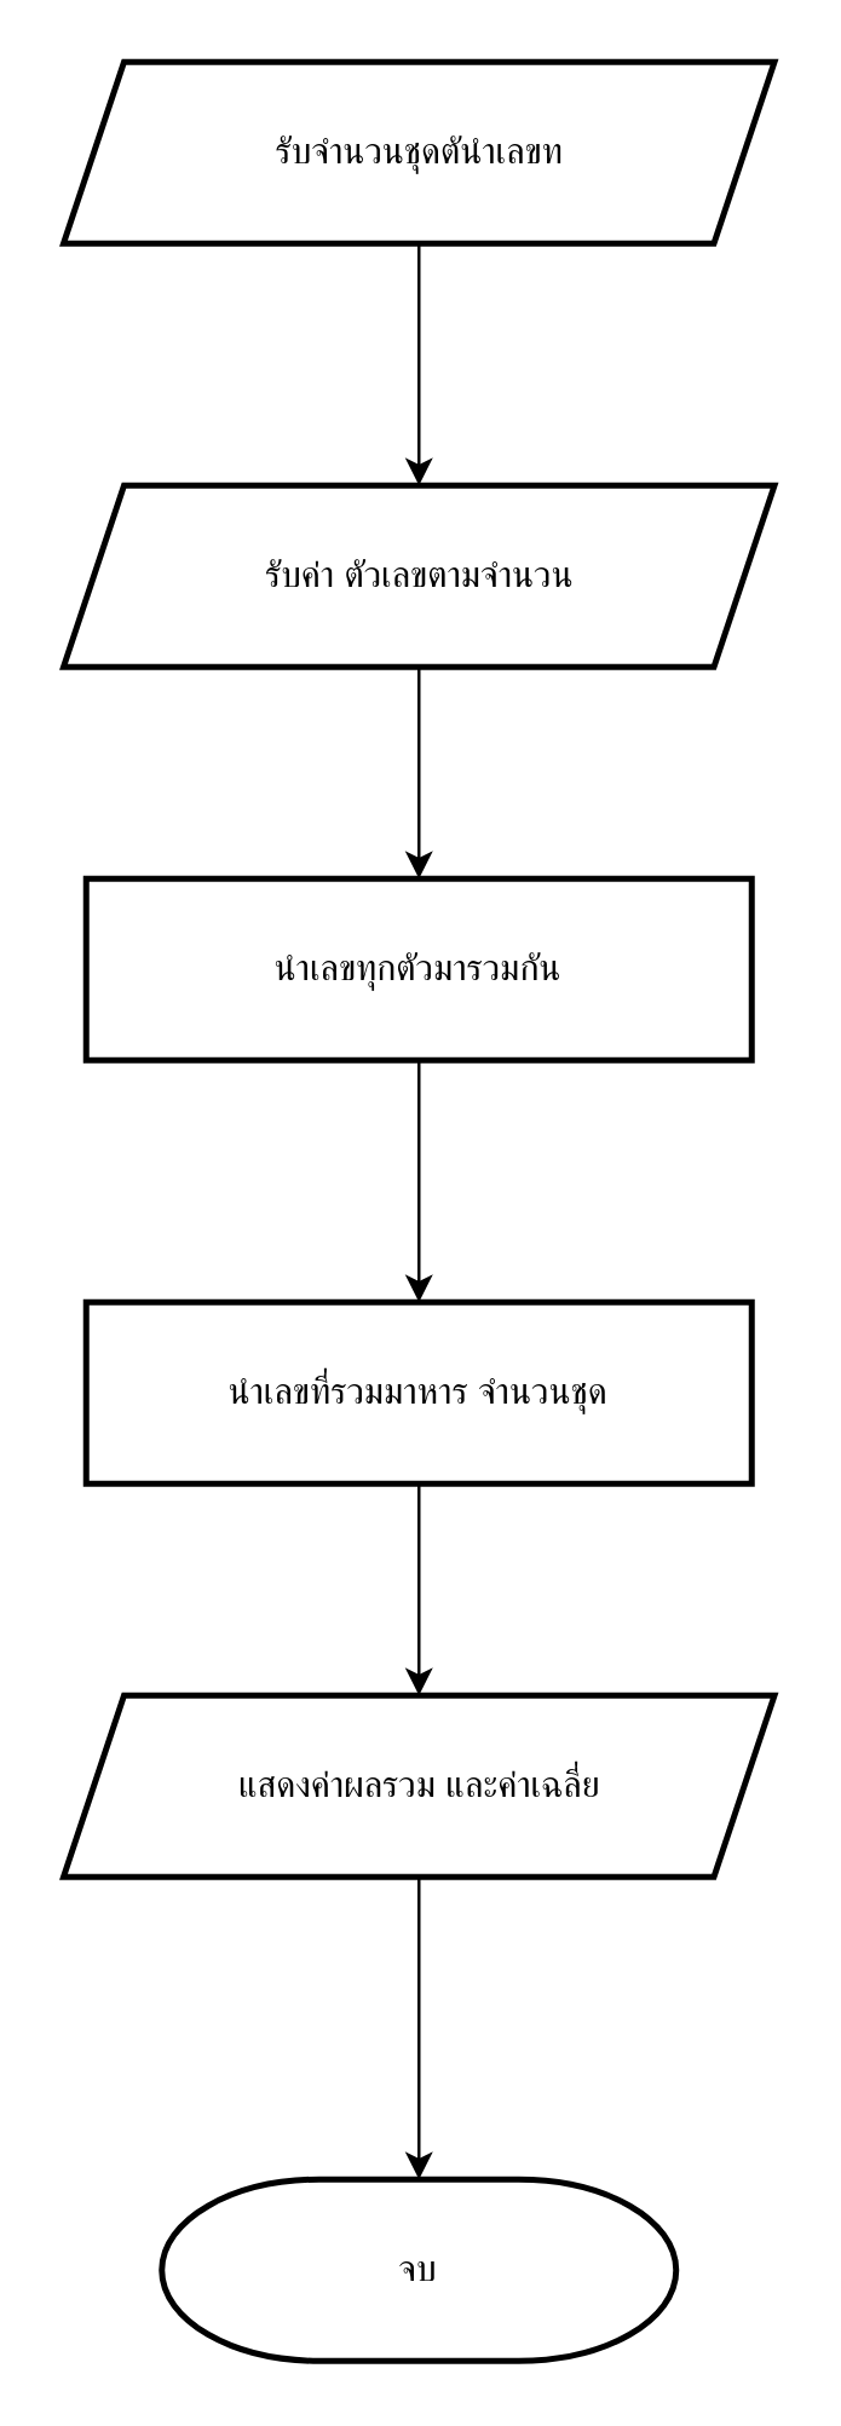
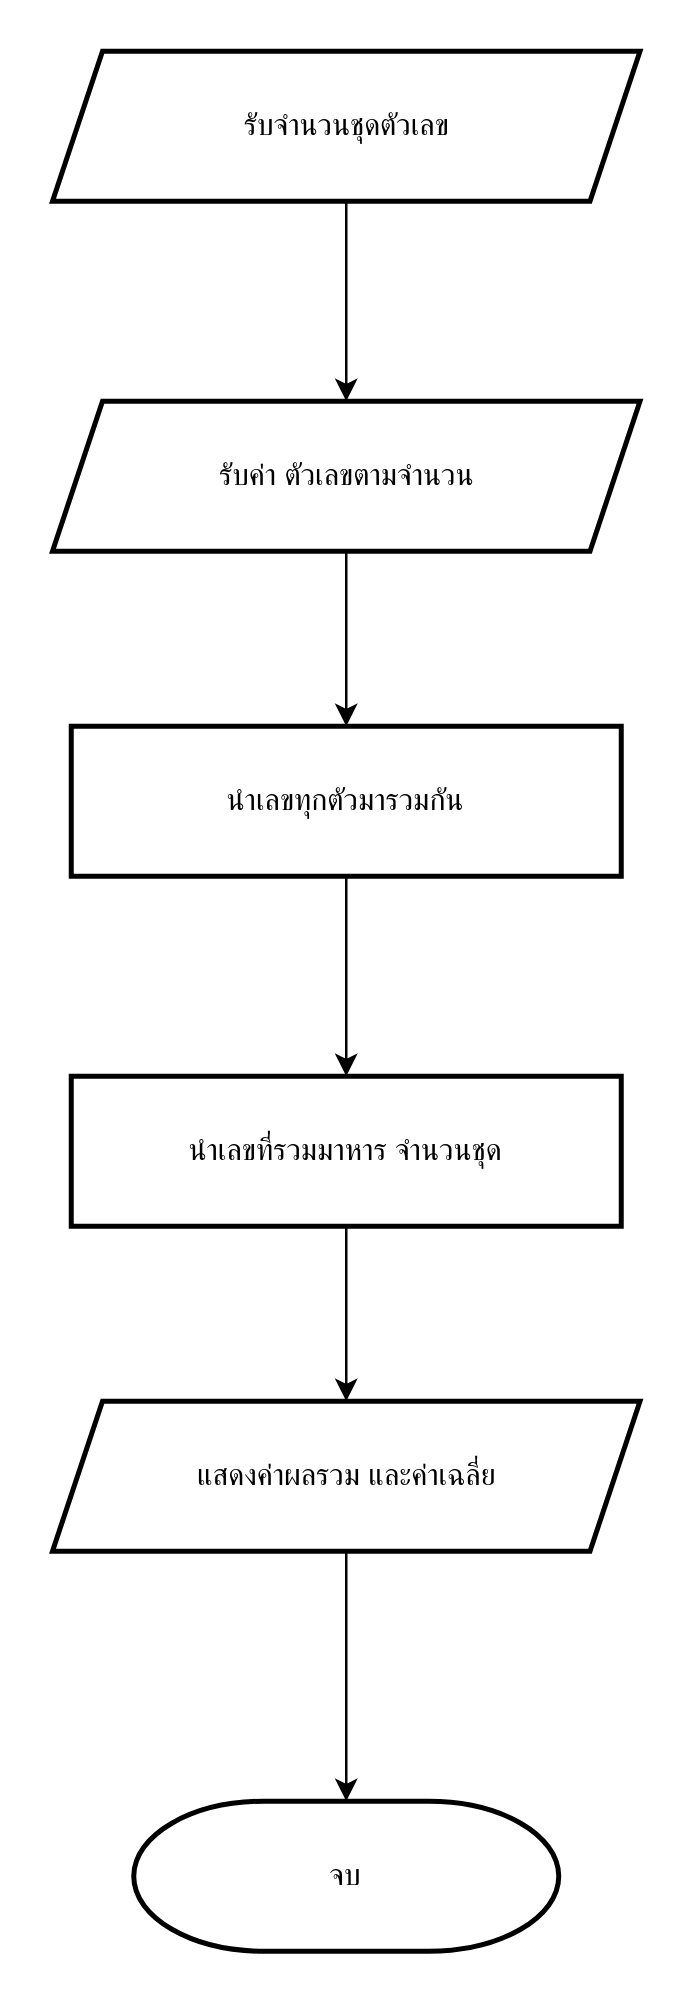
  <mxCell id="0" />
  <mxCell id="1" parent="0" />
  <mxCell id="2" value="" style="edgeStyle=orthogonalEdgeStyle;rounded=0;orthogonalLoop=1;jettySize=auto;html=1;" edge="1" parent="1" source="3" target="5"><mxGeometry relative="1" as="geometry" /></mxCell>
- <mxCell id="3" value="รับจำนวนชุดตันำเลขท" style="shape=parallelogram;perimeter=parallelogramPerimeter;whiteSpace=wrap;html=1;fixedSize=1;strokeWidth=2;" vertex="1" parent="1"><mxGeometry x="20.5" y="20" width="235" height="60" as="geometry" /></mxCell>
+ <mxCell id="3" value="รับจำนวนชุดตัวเลข" style="shape=parallelogram;perimeter=parallelogramPerimeter;whiteSpace=wrap;html=1;fixedSize=1;strokeWidth=2;" vertex="1" parent="1"><mxGeometry x="20.5" y="20" width="235" height="60" as="geometry" /></mxCell>
  <mxCell id="4" value="" style="edgeStyle=orthogonalEdgeStyle;rounded=0;orthogonalLoop=1;jettySize=auto;html=1;" edge="1" parent="1" source="5" target="7"><mxGeometry relative="1" as="geometry" /></mxCell>
  <mxCell id="5" value="รับค่า ตัวเลขตามจำนวน" style="shape=parallelogram;perimeter=parallelogramPerimeter;whiteSpace=wrap;html=1;fixedSize=1;strokeWidth=2;" vertex="1" parent="1"><mxGeometry x="20.5" y="160" width="235" height="60" as="geometry" /></mxCell>
  <mxCell id="6" value="" style="edgeStyle=orthogonalEdgeStyle;rounded=0;orthogonalLoop=1;jettySize=auto;html=1;" edge="1" parent="1" source="7" target="9"><mxGeometry relative="1" as="geometry" /></mxCell>
  <mxCell id="7" value="นำเลขทุกตัวมารวมกัน" style="whiteSpace=wrap;html=1;strokeWidth=2;" vertex="1" parent="1"><mxGeometry x="28" y="290" width="220" height="60" as="geometry" /></mxCell>
  <mxCell id="8" value="" style="edgeStyle=orthogonalEdgeStyle;rounded=0;orthogonalLoop=1;jettySize=auto;html=1;" edge="1" parent="1" source="9" target="11"><mxGeometry relative="1" as="geometry" /></mxCell>
  <mxCell id="9" value="นำเลขที่รวมมาหาร จำนวนชุด" style="whiteSpace=wrap;html=1;strokeWidth=2;" vertex="1" parent="1"><mxGeometry x="28" y="430" width="220" height="60" as="geometry" /></mxCell>
  <mxCell id="10" value="" style="edgeStyle=orthogonalEdgeStyle;rounded=0;orthogonalLoop=1;jettySize=auto;html=1;" edge="1" parent="1" source="11" target="12"><mxGeometry relative="1" as="geometry" /></mxCell>
  <mxCell id="11" value="&lt;div&gt;แสดงค่าผลรวม และค่าเฉลี่ย&lt;/div&gt;" style="shape=parallelogram;perimeter=parallelogramPerimeter;whiteSpace=wrap;html=1;fixedSize=1;strokeWidth=2;" vertex="1" parent="1"><mxGeometry x="20.5" y="560" width="235" height="60" as="geometry" /></mxCell>
  <mxCell id="12" value="จบ" style="strokeWidth=2;html=1;shape=mxgraph.flowchart.terminator;whiteSpace=wrap;" vertex="1" parent="1"><mxGeometry x="53" y="720" width="170" height="60" as="geometry" /></mxCell>
